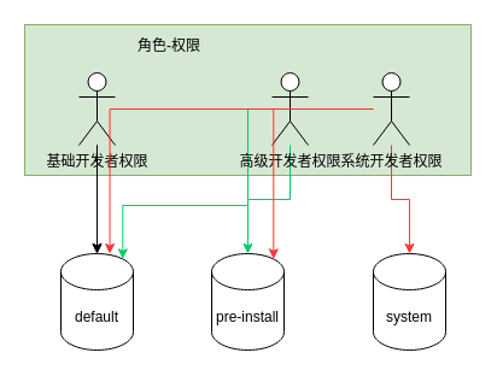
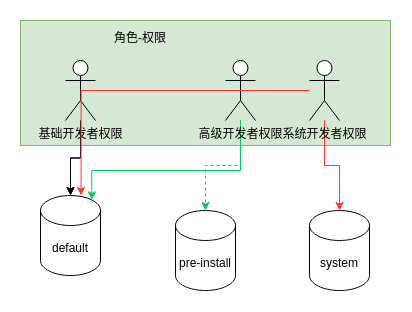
  <mxCell id="0" />
  <mxCell id="1" parent="0" />
  <mxCell id="2" value="" style="rounded=0;whiteSpace=wrap;html=1;fillColor=#d5e8d4;strokeColor=#82b366;align=left;" vertex="1" parent="1"><mxGeometry x="20" y="20" width="370" height="125" as="geometry" /></mxCell>
  <mxCell id="3" value="" style="edgeStyle=orthogonalEdgeStyle;rounded=0;orthogonalLoop=1;jettySize=auto;html=1;" edge="1" parent="1" source="5" target="15"><mxGeometry relative="1" as="geometry" /></mxCell>
  <mxCell id="4" value="" style="edgeStyle=orthogonalEdgeStyle;rounded=0;orthogonalLoop=1;jettySize=auto;html=1;" edge="1" parent="1" source="5" target="15"><mxGeometry relative="1" as="geometry" /></mxCell>
  <mxCell id="5" value="基础开发者权限" style="shape=umlActor;verticalLabelPosition=bottom;verticalAlign=top;html=1;outlineConnect=0;" vertex="1" parent="1"><mxGeometry x="65" y="60" width="30" height="60" as="geometry" /></mxCell>
- <mxCell id="6" value="" style="edgeStyle=orthogonalEdgeStyle;rounded=0;orthogonalLoop=1;jettySize=auto;html=1;strokeColor=#00CC66;" edge="1" parent="1" source="8" target="14"><mxGeometry relative="1" as="geometry" /></mxCell>
+ <mxCell id="6" value="" style="edgeStyle=orthogonalEdgeStyle;rounded=0;orthogonalLoop=1;jettySize=auto;html=1;strokeColor=#00CC66;dashed=1;" edge="1" parent="1" source="8" target="14"><mxGeometry relative="1" as="geometry" /></mxCell>
  <mxCell id="7" style="edgeStyle=orthogonalEdgeStyle;rounded=0;orthogonalLoop=1;jettySize=auto;html=1;entryX=0.855;entryY=0;entryDx=0;entryDy=4.35;entryPerimeter=0;strokeColor=#00CC66;" edge="1" parent="1" source="8" target="15"><mxGeometry relative="1" as="geometry"><Array as="points"><mxPoint x="205" y="170" /><mxPoint x="101" y="170" /></Array></mxGeometry></mxCell>
  <mxCell id="8" value="高级开发者权限" style="shape=umlActor;verticalLabelPosition=bottom;verticalAlign=top;html=1;outlineConnect=0;" vertex="1" parent="1"><mxGeometry x="225" y="60" width="30" height="60" as="geometry" /></mxCell>
  <mxCell id="9" value="" style="edgeStyle=orthogonalEdgeStyle;rounded=0;orthogonalLoop=1;jettySize=auto;html=1;strokeColor=#FF3333;" edge="1" parent="1" source="12" target="13"><mxGeometry relative="1" as="geometry" /></mxCell>
  <mxCell id="10" style="edgeStyle=orthogonalEdgeStyle;rounded=0;orthogonalLoop=1;jettySize=auto;html=1;entryX=0.676;entryY=0.001;entryDx=0;entryDy=0;entryPerimeter=0;strokeColor=#FF3333;" edge="1" parent="1" source="12" target="15"><mxGeometry relative="1" as="geometry" /></mxCell>
- <mxCell id="11" style="edgeStyle=orthogonalEdgeStyle;rounded=0;orthogonalLoop=1;jettySize=auto;html=1;entryX=0.855;entryY=0;entryDx=0;entryDy=4.35;entryPerimeter=0;strokeColor=#FF3333;" edge="1" parent="1" source="12" target="14"><mxGeometry relative="1" as="geometry" /></mxCell>
  <mxCell id="12" value="系统开发者权限" style="shape=umlActor;verticalLabelPosition=bottom;verticalAlign=top;html=1;outlineConnect=0;" vertex="1" parent="1"><mxGeometry x="309" y="60" width="30" height="60" as="geometry" /></mxCell>
  <mxCell id="13" value="system" style="shape=cylinder3;whiteSpace=wrap;html=1;boundedLbl=1;backgroundOutline=1;size=15;" vertex="1" parent="1"><mxGeometry x="309" y="210" width="60" height="80" as="geometry" /></mxCell>
  <mxCell id="14" value="pre-install" style="shape=cylinder3;whiteSpace=wrap;html=1;boundedLbl=1;backgroundOutline=1;size=15;" vertex="1" parent="1"><mxGeometry x="175" y="210" width="60" height="80" as="geometry" /></mxCell>
- <mxCell id="15" value="default" style="shape=cylinder3;whiteSpace=wrap;html=1;boundedLbl=1;backgroundOutline=1;size=15;" vertex="1" parent="1"><mxGeometry x="50" y="210" width="60" height="80" as="geometry" /></mxCell>
+ <mxCell id="15" value="default" style="shape=cylinder3;whiteSpace=wrap;html=1;boundedLbl=1;backgroundOutline=1;size=15;" vertex="1" parent="1"><mxGeometry x="40" y="195" width="60" height="80" as="geometry" /></mxCell>
  <mxCell id="16" value="角色-权限" style="text;html=1;strokeColor=none;fillColor=none;align=center;verticalAlign=middle;whiteSpace=wrap;rounded=0;" vertex="1" parent="1"><mxGeometry x="110" y="23" width="60" height="30" as="geometry" /></mxCell>
